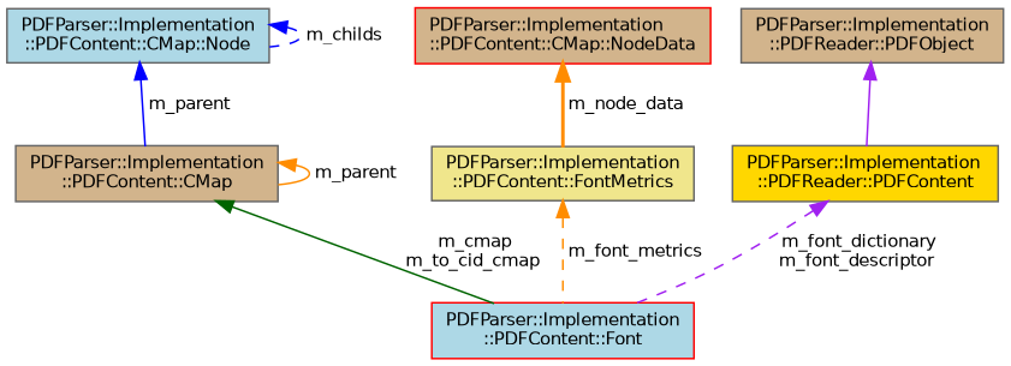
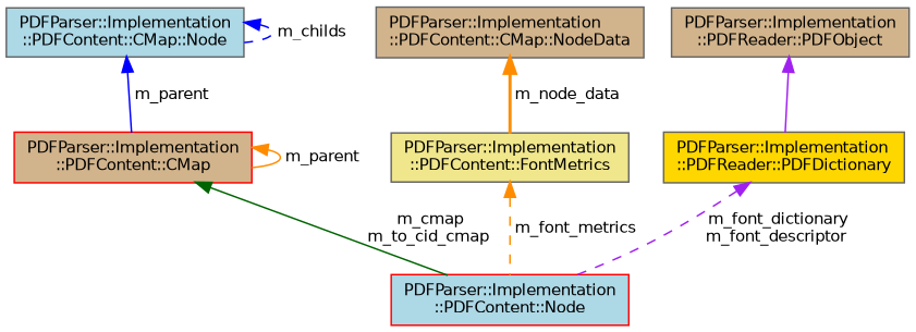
  digraph {
    rankdir=TB
    node [color=gray40 fillcolor=tan fontname=Helvetica fontsize=10 shape=record style=filled]
    edge [color=darkorange dir=back fontname=Helvetica fontsize=10 labelfontname=Helvetica labelfontsize=10 style=solid]
-   n1 [color=red fillcolor=lightblue fontcolor=black height=0.2 label="PDFParser::Implementation\l::PDFContent::Font" width=0.4]
-   n2 [height=0.2 label="PDFParser::Implementation\l::PDFContent::CMap" width=0.4]
+   n1 [color=red fillcolor=lightblue fontcolor=black height=0.2 label="PDFParser::Implementation\l::PDFContent::Node" width=0.4]
+   n2 [color=red height=0.2 label="PDFParser::Implementation\l::PDFContent::CMap" width=0.4]
    n3 [fillcolor=lightblue height=0.2 label="PDFParser::Implementation\l::PDFContent::CMap::Node" width=0.4]
-   n4 [color=red height=0.2 label="PDFParser::Implementation\l::PDFContent::CMap::NodeData" width=0.4]
+   n4 [height=0.2 label="PDFParser::Implementation\l::PDFContent::CMap::NodeData" width=0.4]
    n5 [fillcolor=khaki height=0.2 label="PDFParser::Implementation\l::PDFContent::FontMetrics" width=0.4]
-   n6 [fillcolor=gold height=0.2 label="PDFParser::Implementation\l::PDFReader::PDFContent" width=0.4]
+   n6 [fillcolor=gold height=0.2 label="PDFParser::Implementation\l::PDFReader::PDFDictionary" width=0.4]
    n7 [height=0.2 label="PDFParser::Implementation\l::PDFReader::PDFObject" width=0.4]
    n2 -> n1 [color=darkgreen label=" m_cmap\nm_to_cid_cmap"]
    n2 -> n2 [label=" m_parent"]
    n3 -> n2 [color=blue label=" m_parent"]
    n3 -> n3 [color=blue label=" m_childs" style=dashed]
    n4 -> n5 [label=" m_node_data" style=bold]
    n5 -> n1 [label=" m_font_metrics" style=dashed]
    n6 -> n1 [color=purple label=" m_font_dictionary\nm_font_descriptor" style=dashed]
    n7 -> n6 [color=purple]
  }
